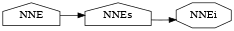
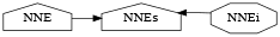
  digraph {
    rankdir=LR
    node [shape=house]
    NNE
    NNEs
    NNEi [shape=octagon]
    NNE -> NNEs
-   NNEs -> NNEi
+   NNEi -> NNEs
  }
